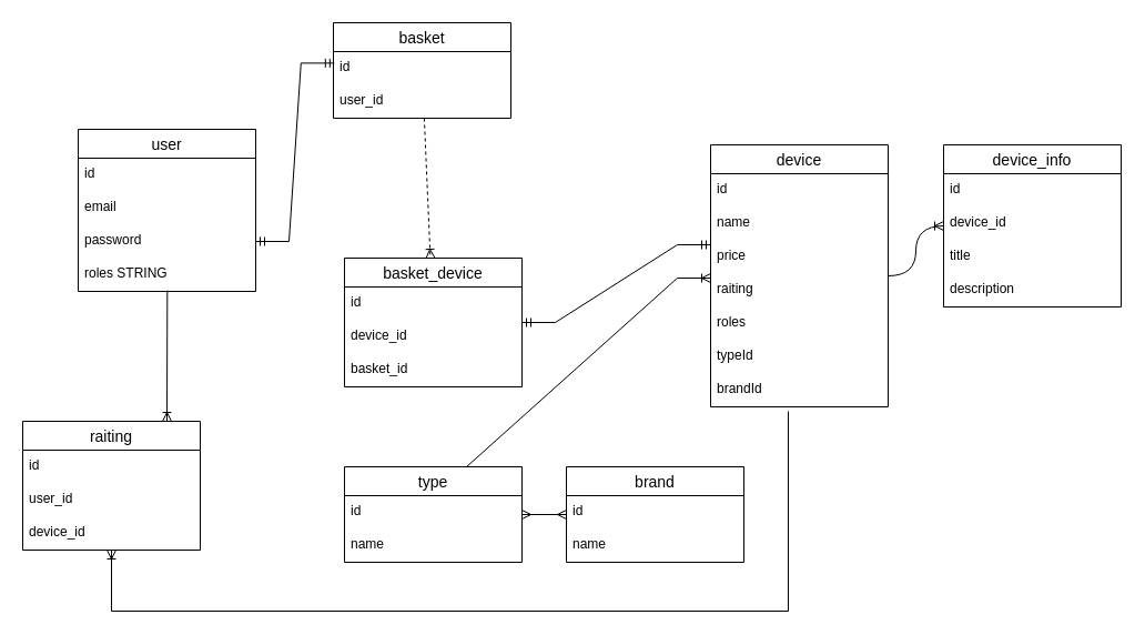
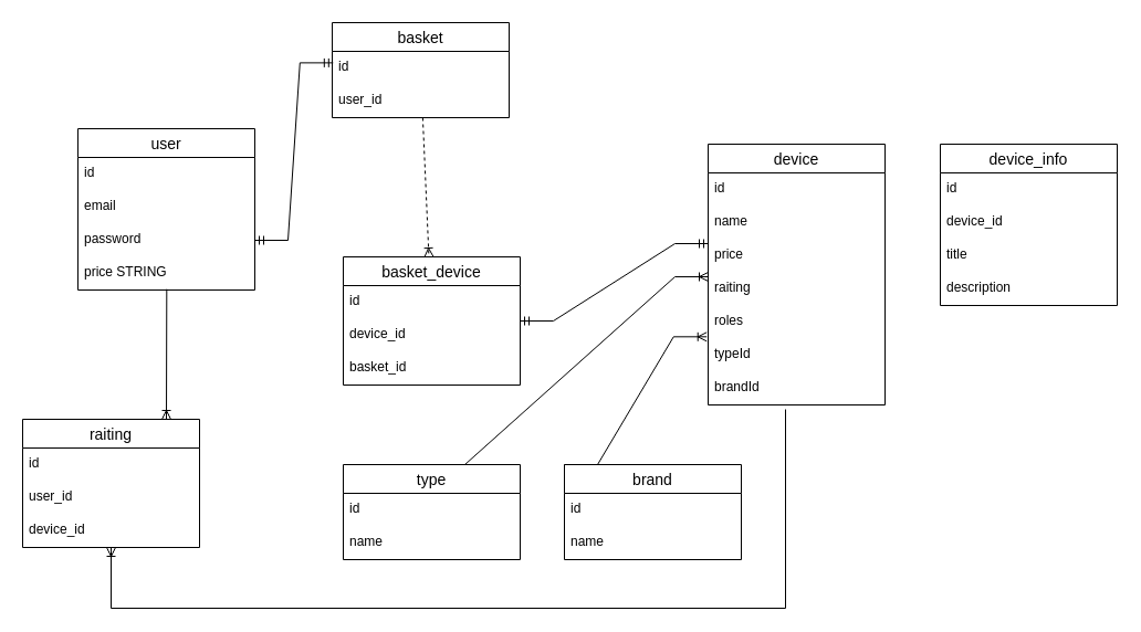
  <mxCell id="0" />
  <mxCell id="1" parent="0" />
  <mxCell id="2" value="user" style="swimlane;fontStyle=0;childLayout=stackLayout;horizontal=1;startSize=26;horizontalStack=0;resizeParent=1;resizeParentMax=0;resizeLast=0;collapsible=1;marginBottom=0;align=center;fontSize=14;" vertex="1" parent="1"><mxGeometry x="70" y="116" width="160" height="146" as="geometry" /></mxCell>
  <mxCell id="3" value="id" style="text;strokeColor=none;fillColor=none;spacingLeft=4;spacingRight=4;overflow=hidden;rotatable=0;points=[[0,0.5],[1,0.5]];portConstraint=eastwest;fontSize=12;" vertex="1" parent="2"><mxGeometry y="26" width="160" height="30" as="geometry" /></mxCell>
  <mxCell id="4" value="email" style="text;strokeColor=none;fillColor=none;spacingLeft=4;spacingRight=4;overflow=hidden;rotatable=0;points=[[0,0.5],[1,0.5]];portConstraint=eastwest;fontSize=12;" vertex="1" parent="2"><mxGeometry y="56" width="160" height="30" as="geometry" /></mxCell>
  <mxCell id="5" value="password" style="text;strokeColor=none;fillColor=none;spacingLeft=4;spacingRight=4;overflow=hidden;rotatable=0;points=[[0,0.5],[1,0.5]];portConstraint=eastwest;fontSize=12;" vertex="1" parent="2"><mxGeometry y="86" width="160" height="30" as="geometry" /></mxCell>
- <mxCell id="6" value="roles STRING" style="text;strokeColor=none;fillColor=none;spacingLeft=4;spacingRight=4;overflow=hidden;rotatable=0;points=[[0,0.5],[1,0.5]];portConstraint=eastwest;fontSize=12;" vertex="1" parent="2"><mxGeometry y="116" width="160" height="30" as="geometry" /></mxCell>
+ <mxCell id="6" value="price STRING" style="text;strokeColor=none;fillColor=none;spacingLeft=4;spacingRight=4;overflow=hidden;rotatable=0;points=[[0,0.5],[1,0.5]];portConstraint=eastwest;fontSize=12;" vertex="1" parent="2"><mxGeometry y="116" width="160" height="30" as="geometry" /></mxCell>
  <mxCell id="7" value="basket" style="swimlane;fontStyle=0;childLayout=stackLayout;horizontal=1;startSize=26;horizontalStack=0;resizeParent=1;resizeParentMax=0;resizeLast=0;collapsible=1;marginBottom=0;align=center;fontSize=14;" vertex="1" parent="1"><mxGeometry x="300" y="20" width="160" height="86" as="geometry" /></mxCell>
  <mxCell id="8" value="id" style="text;strokeColor=none;fillColor=none;spacingLeft=4;spacingRight=4;overflow=hidden;rotatable=0;points=[[0,0.5],[1,0.5]];portConstraint=eastwest;fontSize=12;" vertex="1" parent="7"><mxGeometry y="26" width="160" height="30" as="geometry" /></mxCell>
  <mxCell id="9" value="user_id" style="text;strokeColor=none;fillColor=none;spacingLeft=4;spacingRight=4;overflow=hidden;rotatable=0;points=[[0,0.5],[1,0.5]];portConstraint=eastwest;fontSize=12;" vertex="1" parent="7"><mxGeometry y="56" width="160" height="30" as="geometry" /></mxCell>
  <mxCell id="10" value="" style="edgeStyle=entityRelationEdgeStyle;fontSize=12;html=1;endArrow=ERmandOne;startArrow=ERmandOne;rounded=0;entryX=0.005;entryY=0.346;entryDx=0;entryDy=0;entryPerimeter=0;" edge="1" parent="1" source="5" target="8"><mxGeometry width="100" height="100" relative="1" as="geometry"><mxPoint x="270" y="253" as="sourcePoint" /><mxPoint x="370" y="153" as="targetPoint" /></mxGeometry></mxCell>
  <mxCell id="11" value="device" style="swimlane;fontStyle=0;childLayout=stackLayout;horizontal=1;startSize=26;horizontalStack=0;resizeParent=1;resizeParentMax=0;resizeLast=0;collapsible=1;marginBottom=0;align=center;fontSize=14;" vertex="1" parent="1"><mxGeometry x="640" y="130" width="160" height="236" as="geometry" /></mxCell>
  <mxCell id="12" value="id" style="text;strokeColor=none;fillColor=none;spacingLeft=4;spacingRight=4;overflow=hidden;rotatable=0;points=[[0,0.5],[1,0.5]];portConstraint=eastwest;fontSize=12;" vertex="1" parent="11"><mxGeometry y="26" width="160" height="30" as="geometry" /></mxCell>
  <mxCell id="13" value="name" style="text;strokeColor=none;fillColor=none;spacingLeft=4;spacingRight=4;overflow=hidden;rotatable=0;points=[[0,0.5],[1,0.5]];portConstraint=eastwest;fontSize=12;" vertex="1" parent="11"><mxGeometry y="56" width="160" height="30" as="geometry" /></mxCell>
  <mxCell id="14" value="price" style="text;strokeColor=none;fillColor=none;spacingLeft=4;spacingRight=4;overflow=hidden;rotatable=0;points=[[0,0.5],[1,0.5]];portConstraint=eastwest;fontSize=12;" vertex="1" parent="11"><mxGeometry y="86" width="160" height="30" as="geometry" /></mxCell>
  <mxCell id="15" value="raiting" style="text;strokeColor=none;fillColor=none;spacingLeft=4;spacingRight=4;overflow=hidden;rotatable=0;points=[[0,0.5],[1,0.5]];portConstraint=eastwest;fontSize=12;" vertex="1" parent="11"><mxGeometry y="116" width="160" height="30" as="geometry" /></mxCell>
  <mxCell id="16" value="roles" style="text;strokeColor=none;fillColor=none;spacingLeft=4;spacingRight=4;overflow=hidden;rotatable=0;points=[[0,0.5],[1,0.5]];portConstraint=eastwest;fontSize=12;" vertex="1" parent="11"><mxGeometry y="146" width="160" height="30" as="geometry" /></mxCell>
  <mxCell id="17" value="typeId" style="text;strokeColor=none;fillColor=none;spacingLeft=4;spacingRight=4;overflow=hidden;rotatable=0;points=[[0,0.5],[1,0.5]];portConstraint=eastwest;fontSize=12;" vertex="1" parent="11"><mxGeometry y="176" width="160" height="30" as="geometry" /></mxCell>
  <mxCell id="18" value="brandId" style="text;strokeColor=none;fillColor=none;spacingLeft=4;spacingRight=4;overflow=hidden;rotatable=0;points=[[0,0.5],[1,0.5]];portConstraint=eastwest;fontSize=12;" vertex="1" parent="11"><mxGeometry y="206" width="160" height="30" as="geometry" /></mxCell>
  <mxCell id="19" value="type" style="swimlane;fontStyle=0;childLayout=stackLayout;horizontal=1;startSize=26;horizontalStack=0;resizeParent=1;resizeParentMax=0;resizeLast=0;collapsible=1;marginBottom=0;align=center;fontSize=14;" vertex="1" parent="1"><mxGeometry x="310" y="420" width="160" height="86" as="geometry" /></mxCell>
  <mxCell id="20" value="id" style="text;strokeColor=none;fillColor=none;spacingLeft=4;spacingRight=4;overflow=hidden;rotatable=0;points=[[0,0.5],[1,0.5]];portConstraint=eastwest;fontSize=12;" vertex="1" parent="19"><mxGeometry y="26" width="160" height="30" as="geometry" /></mxCell>
  <mxCell id="21" value="name" style="text;strokeColor=none;fillColor=none;spacingLeft=4;spacingRight=4;overflow=hidden;rotatable=0;points=[[0,0.5],[1,0.5]];portConstraint=eastwest;fontSize=12;" vertex="1" parent="19"><mxGeometry y="56" width="160" height="30" as="geometry" /></mxCell>
  <mxCell id="22" value="brand" style="swimlane;fontStyle=0;childLayout=stackLayout;horizontal=1;startSize=26;horizontalStack=0;resizeParent=1;resizeParentMax=0;resizeLast=0;collapsible=1;marginBottom=0;align=center;fontSize=14;" vertex="1" parent="1"><mxGeometry x="510" y="420" width="160" height="86" as="geometry" /></mxCell>
  <mxCell id="23" value="id" style="text;strokeColor=none;fillColor=none;spacingLeft=4;spacingRight=4;overflow=hidden;rotatable=0;points=[[0,0.5],[1,0.5]];portConstraint=eastwest;fontSize=12;" vertex="1" parent="22"><mxGeometry y="26" width="160" height="30" as="geometry" /></mxCell>
  <mxCell id="24" value="name" style="text;strokeColor=none;fillColor=none;spacingLeft=4;spacingRight=4;overflow=hidden;rotatable=0;points=[[0,0.5],[1,0.5]];portConstraint=eastwest;fontSize=12;" vertex="1" parent="22"><mxGeometry y="56" width="160" height="30" as="geometry" /></mxCell>
  <mxCell id="25" value="" style="edgeStyle=entityRelationEdgeStyle;fontSize=12;html=1;endArrow=ERoneToMany;rounded=0;entryX=0;entryY=0.133;entryDx=0;entryDy=0;entryPerimeter=0;exitX=0.5;exitY=0;exitDx=0;exitDy=0;" edge="1" parent="1" source="19" target="15"><mxGeometry width="100" height="100" relative="1" as="geometry"><mxPoint x="410" y="390" as="sourcePoint" /><mxPoint x="510" y="290" as="targetPoint" /></mxGeometry></mxCell>
- <mxCell id="27" value="" style="edgeStyle=entityRelationEdgeStyle;fontSize=12;html=1;endArrow=ERmany;startArrow=ERmany;rounded=0;" edge="1" parent="1" source="19" target="22"><mxGeometry width="100" height="100" relative="1" as="geometry"><mxPoint x="450" y="550" as="sourcePoint" /><mxPoint x="550" y="450" as="targetPoint" /></mxGeometry></mxCell>
+ <mxCell id="26" value="" style="edgeStyle=entityRelationEdgeStyle;fontSize=12;html=1;endArrow=ERoneToMany;rounded=0;entryX=-0.008;entryY=-0.056;entryDx=0;entryDy=0;entryPerimeter=0;exitX=0;exitY=0;exitDx=0;exitDy=0;" edge="1" parent="1" source="22" target="17"><mxGeometry width="100" height="100" relative="1" as="geometry"><mxPoint x="520" y="420" as="sourcePoint" /><mxPoint x="620" y="320" as="targetPoint" /></mxGeometry></mxCell>
  <mxCell id="28" value="device_info" style="swimlane;fontStyle=0;childLayout=stackLayout;horizontal=1;startSize=26;horizontalStack=0;resizeParent=1;resizeParentMax=0;resizeLast=0;collapsible=1;marginBottom=0;align=center;fontSize=14;" vertex="1" parent="1"><mxGeometry x="850" y="130" width="160" height="146" as="geometry" /></mxCell>
  <mxCell id="29" value="id" style="text;strokeColor=none;fillColor=none;spacingLeft=4;spacingRight=4;overflow=hidden;rotatable=0;points=[[0,0.5],[1,0.5]];portConstraint=eastwest;fontSize=12;" vertex="1" parent="28"><mxGeometry y="26" width="160" height="30" as="geometry" /></mxCell>
  <mxCell id="30" value="device_id" style="text;strokeColor=none;fillColor=none;spacingLeft=4;spacingRight=4;overflow=hidden;rotatable=0;points=[[0,0.5],[1,0.5]];portConstraint=eastwest;fontSize=12;" vertex="1" parent="28"><mxGeometry y="56" width="160" height="30" as="geometry" /></mxCell>
  <mxCell id="31" value="title" style="text;strokeColor=none;fillColor=none;spacingLeft=4;spacingRight=4;overflow=hidden;rotatable=0;points=[[0,0.5],[1,0.5]];portConstraint=eastwest;fontSize=12;" vertex="1" parent="28"><mxGeometry y="86" width="160" height="30" as="geometry" /></mxCell>
  <mxCell id="32" value="description" style="text;strokeColor=none;fillColor=none;spacingLeft=4;spacingRight=4;overflow=hidden;rotatable=0;points=[[0,0.5],[1,0.5]];portConstraint=eastwest;fontSize=12;" vertex="1" parent="28"><mxGeometry y="116" width="160" height="30" as="geometry" /></mxCell>
- <mxCell id="33" value="" style="fontSize=12;html=1;endArrow=ERoneToMany;rounded=0;edgeStyle=orthogonalEdgeStyle;curved=1;" edge="1" parent="1" source="11" target="28"><mxGeometry width="100" height="100" relative="1" as="geometry"><mxPoint x="790" y="270" as="sourcePoint" /><mxPoint x="890" y="170" as="targetPoint" /></mxGeometry></mxCell>
  <mxCell id="34" value="basket_device" style="swimlane;fontStyle=0;childLayout=stackLayout;horizontal=1;startSize=26;horizontalStack=0;resizeParent=1;resizeParentMax=0;resizeLast=0;collapsible=1;marginBottom=0;align=center;fontSize=14;" vertex="1" parent="1"><mxGeometry x="310" y="232" width="160" height="116" as="geometry" /></mxCell>
  <mxCell id="35" value="id" style="text;strokeColor=none;fillColor=none;spacingLeft=4;spacingRight=4;overflow=hidden;rotatable=0;points=[[0,0.5],[1,0.5]];portConstraint=eastwest;fontSize=12;" vertex="1" parent="34"><mxGeometry y="26" width="160" height="30" as="geometry" /></mxCell>
  <mxCell id="36" value="device_id" style="text;strokeColor=none;fillColor=none;spacingLeft=4;spacingRight=4;overflow=hidden;rotatable=0;points=[[0,0.5],[1,0.5]];portConstraint=eastwest;fontSize=12;" vertex="1" parent="34"><mxGeometry y="56" width="160" height="30" as="geometry" /></mxCell>
  <mxCell id="37" value="basket_id" style="text;strokeColor=none;fillColor=none;spacingLeft=4;spacingRight=4;overflow=hidden;rotatable=0;points=[[0,0.5],[1,0.5]];portConstraint=eastwest;fontSize=12;" vertex="1" parent="34"><mxGeometry y="86" width="160" height="30" as="geometry" /></mxCell>
  <mxCell id="38" value="" style="fontSize=12;html=1;endArrow=ERoneToMany;rounded=0;dashed=1;" edge="1" parent="1" source="7" target="34"><mxGeometry width="100" height="100" relative="1" as="geometry"><mxPoint x="350" y="220" as="sourcePoint" /><mxPoint x="400" y="220" as="targetPoint" /></mxGeometry></mxCell>
  <mxCell id="39" value="" style="edgeStyle=entityRelationEdgeStyle;fontSize=12;html=1;endArrow=ERmandOne;startArrow=ERmandOne;rounded=0;" edge="1" parent="1" source="34"><mxGeometry width="100" height="100" relative="1" as="geometry"><mxPoint x="280" y="370" as="sourcePoint" /><mxPoint x="640" y="220" as="targetPoint" /></mxGeometry></mxCell>
  <mxCell id="40" value="raiting" style="swimlane;fontStyle=0;childLayout=stackLayout;horizontal=1;startSize=26;horizontalStack=0;resizeParent=1;resizeParentMax=0;resizeLast=0;collapsible=1;marginBottom=0;align=center;fontSize=14;" vertex="1" parent="1"><mxGeometry x="20" y="379" width="160" height="116" as="geometry" /></mxCell>
  <mxCell id="41" value="id" style="text;strokeColor=none;fillColor=none;spacingLeft=4;spacingRight=4;overflow=hidden;rotatable=0;points=[[0,0.5],[1,0.5]];portConstraint=eastwest;fontSize=12;" vertex="1" parent="40"><mxGeometry y="26" width="160" height="30" as="geometry" /></mxCell>
  <mxCell id="42" value="user_id" style="text;strokeColor=none;fillColor=none;spacingLeft=4;spacingRight=4;overflow=hidden;rotatable=0;points=[[0,0.5],[1,0.5]];portConstraint=eastwest;fontSize=12;" vertex="1" parent="40"><mxGeometry y="56" width="160" height="30" as="geometry" /></mxCell>
  <mxCell id="43" value="device_id" style="text;strokeColor=none;fillColor=none;spacingLeft=4;spacingRight=4;overflow=hidden;rotatable=0;points=[[0,0.5],[1,0.5]];portConstraint=eastwest;fontSize=12;" vertex="1" parent="40"><mxGeometry y="86" width="160" height="30" as="geometry" /></mxCell>
  <mxCell id="44" value="" style="edgeStyle=elbowEdgeStyle;fontSize=12;html=1;endArrow=ERoneToMany;rounded=0;exitX=0.502;exitY=0.972;exitDx=0;exitDy=0;exitPerimeter=0;jumpStyle=none;" edge="1" parent="1" source="6" target="40"><mxGeometry width="100" height="100" relative="1" as="geometry"><mxPoint x="10" y="490" as="sourcePoint" /><mxPoint x="110" y="390" as="targetPoint" /></mxGeometry></mxCell>
  <mxCell id="45" value="" style="edgeStyle=orthogonalEdgeStyle;fontSize=12;html=1;endArrow=ERoneToMany;rounded=0;jumpStyle=none;" edge="1" parent="1" target="43"><mxGeometry width="100" height="100" relative="1" as="geometry"><mxPoint x="710" y="370" as="sourcePoint" /><mxPoint x="310" y="620" as="targetPoint" /><Array as="points"><mxPoint x="710" y="550" /><mxPoint x="100" y="550" /></Array></mxGeometry></mxCell>
